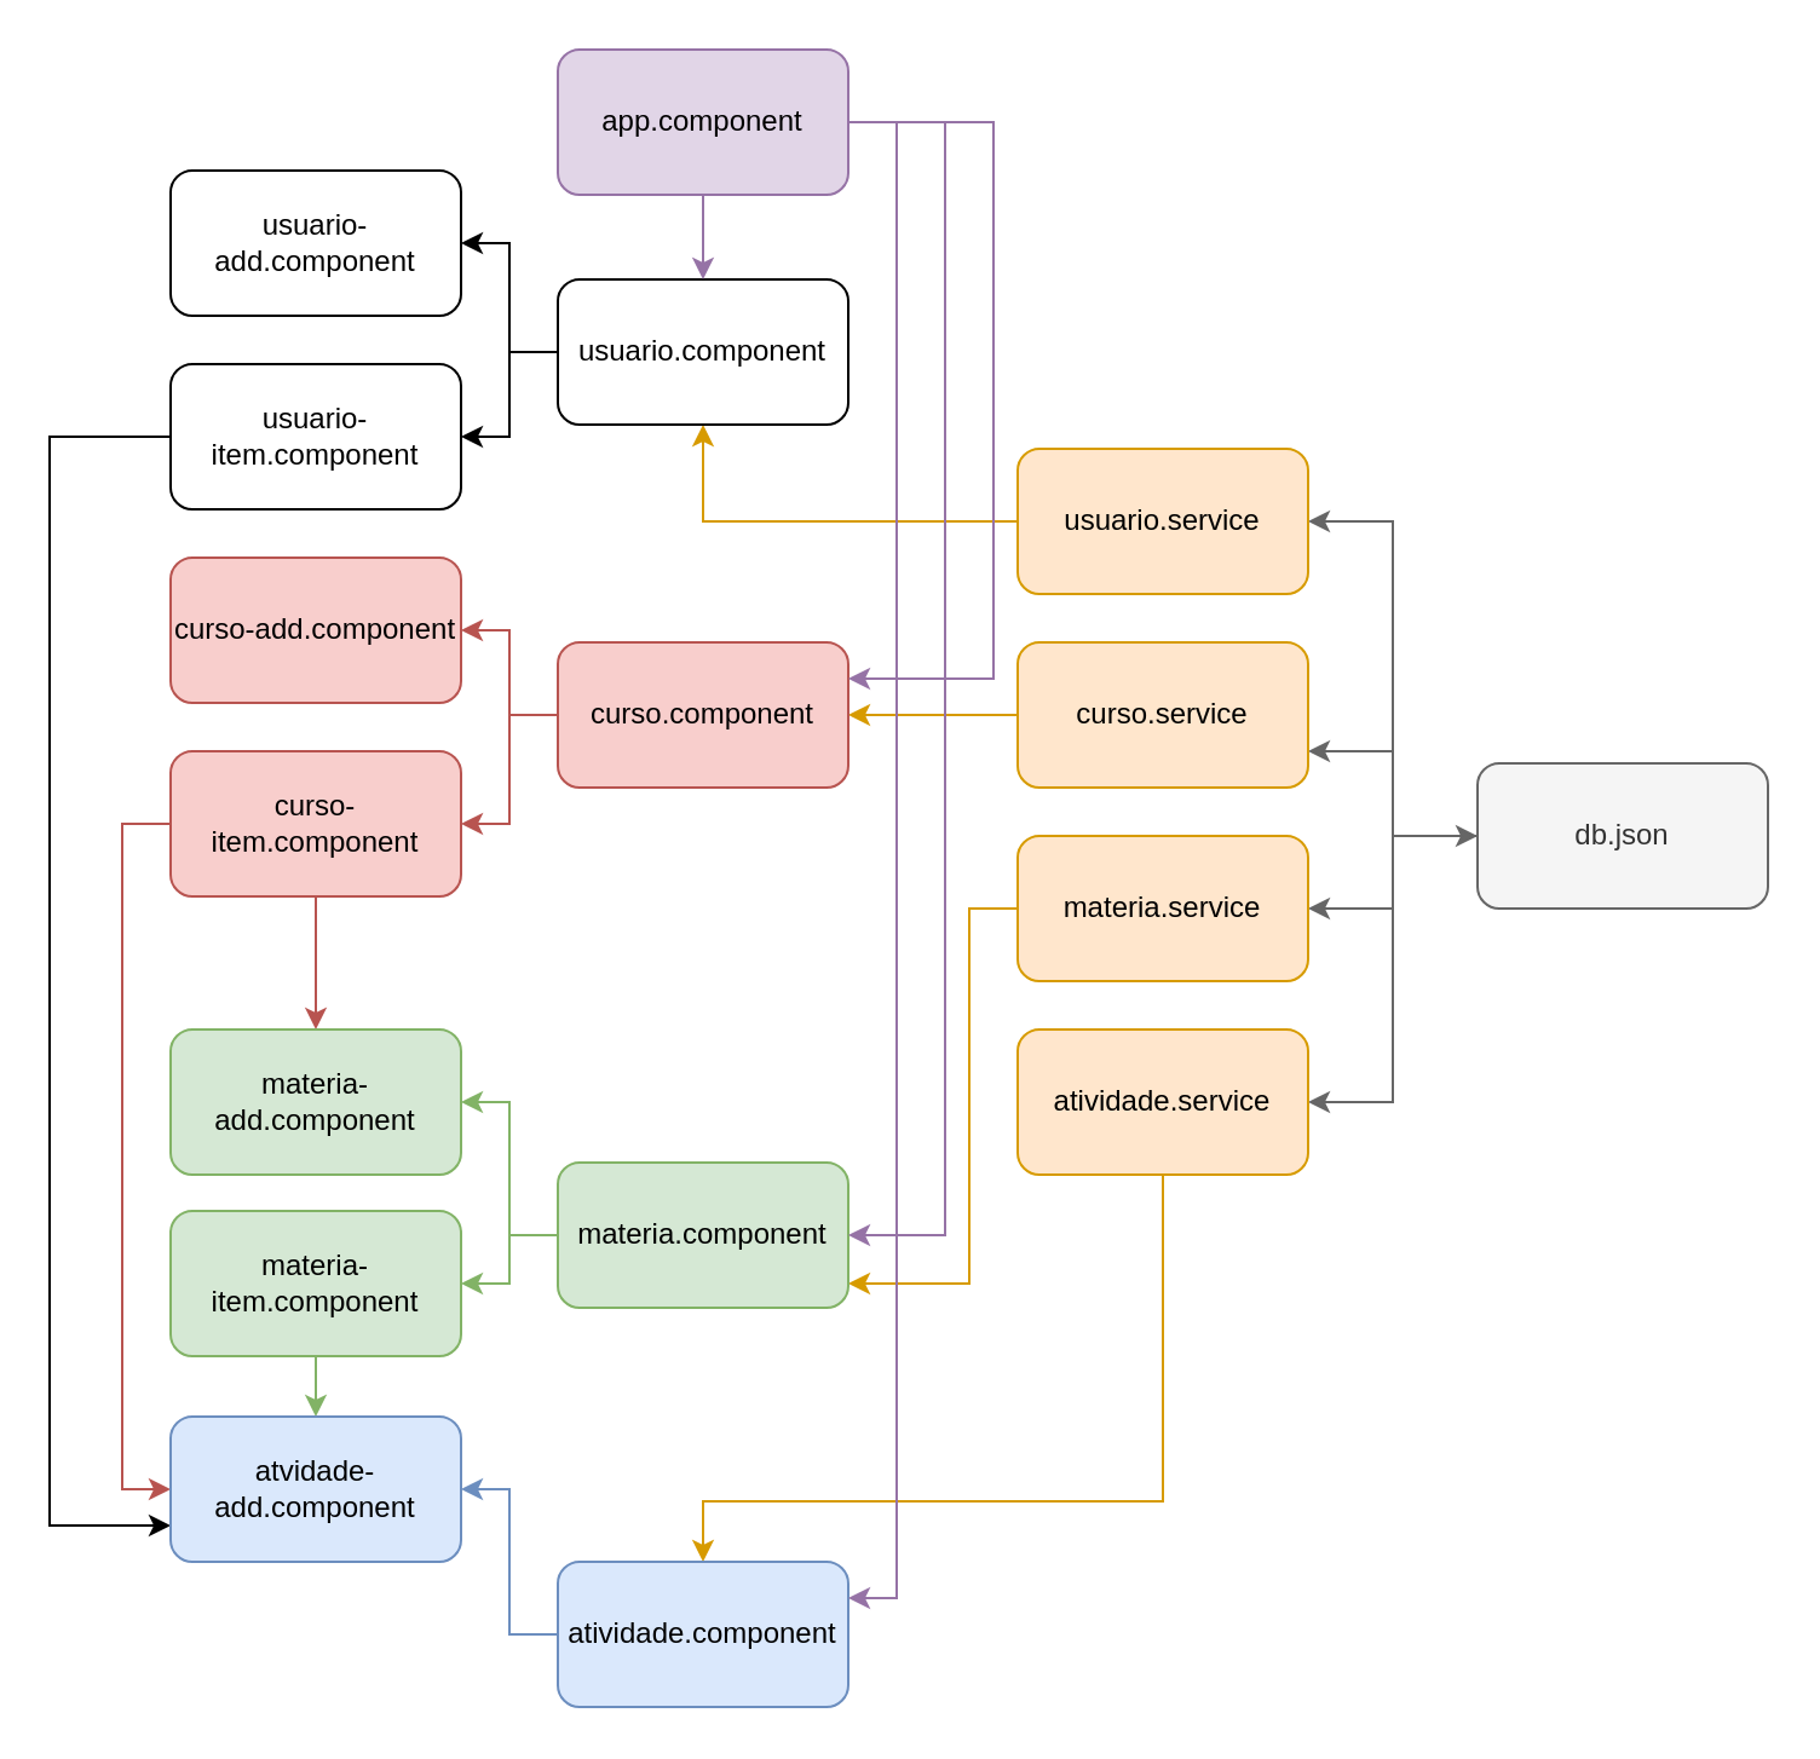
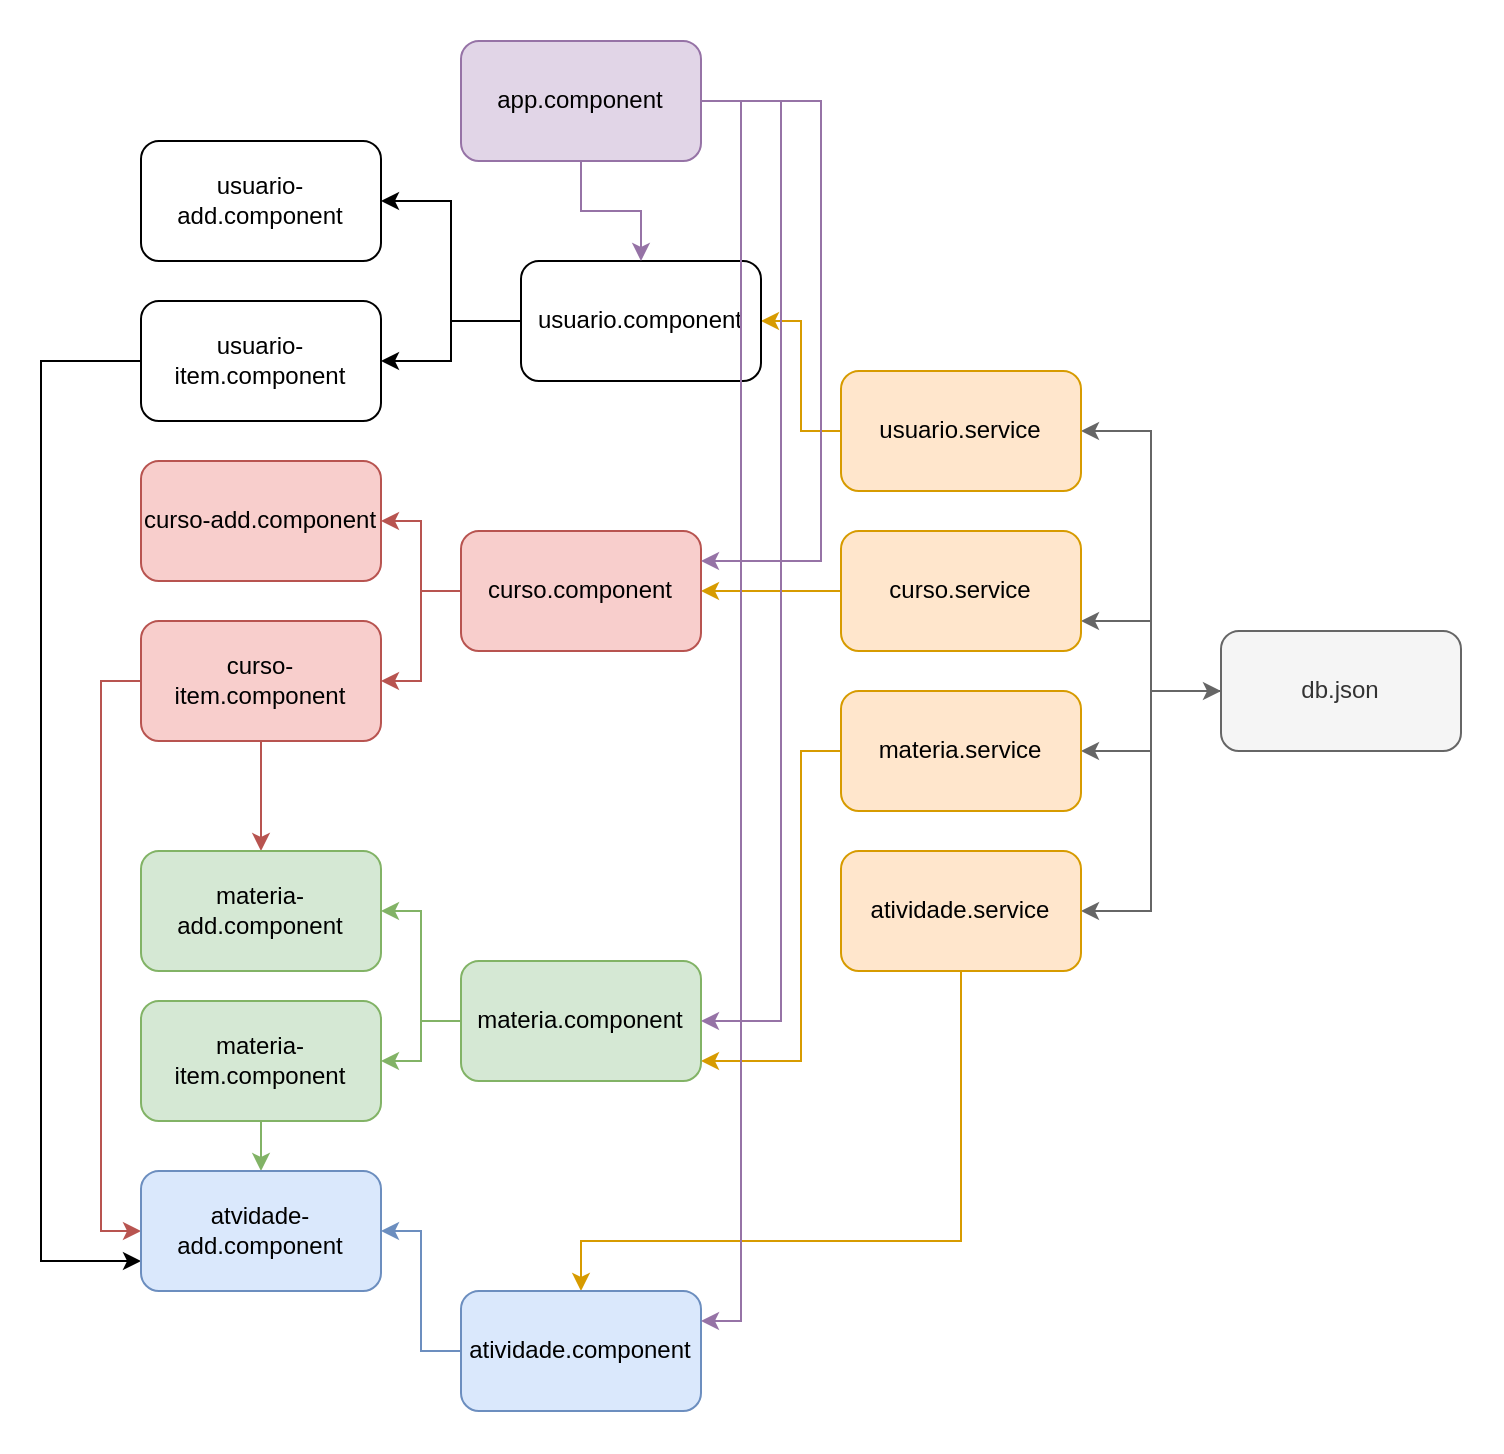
  <mxCell id="0" />
  <mxCell id="1" parent="0" />
  <mxCell id="2" value="" style="edgeStyle=orthogonalEdgeStyle;rounded=0;orthogonalLoop=1;jettySize=auto;html=1;entryX=1;entryY=0.75;entryDx=0;entryDy=0;fillColor=#f5f5f5;strokeColor=#666666;" edge="1" parent="1" source="6" target="10"><mxGeometry relative="1" as="geometry"><Array as="points"><mxPoint x="575" y="345" /><mxPoint x="575" y="310" /></Array></mxGeometry></mxCell>
  <mxCell id="3" style="edgeStyle=orthogonalEdgeStyle;rounded=0;orthogonalLoop=1;jettySize=auto;html=1;fillColor=#f5f5f5;strokeColor=#666666;" edge="1" parent="1" source="6" target="14"><mxGeometry relative="1" as="geometry" /></mxCell>
  <mxCell id="4" style="edgeStyle=orthogonalEdgeStyle;rounded=0;orthogonalLoop=1;jettySize=auto;html=1;entryX=1;entryY=0.5;entryDx=0;entryDy=0;fillColor=#f5f5f5;strokeColor=#666666;" edge="1" parent="1" source="6" target="8"><mxGeometry relative="1" as="geometry" /></mxCell>
  <mxCell id="5" style="edgeStyle=orthogonalEdgeStyle;rounded=0;orthogonalLoop=1;jettySize=auto;html=1;entryX=1;entryY=0.5;entryDx=0;entryDy=0;startArrow=classic;startFill=1;fillColor=#f5f5f5;strokeColor=#666666;" edge="1" parent="1" source="6" target="12"><mxGeometry relative="1" as="geometry" /></mxCell>
  <mxCell id="6" value="db.json" style="rounded=1;whiteSpace=wrap;html=1;fillColor=#f5f5f5;fontColor=#333333;strokeColor=#666666;" vertex="1" parent="1"><mxGeometry x="610" y="315" width="120" height="60" as="geometry" /></mxCell>
  <mxCell id="7" value="" style="edgeStyle=orthogonalEdgeStyle;rounded=0;orthogonalLoop=1;jettySize=auto;html=1;fillColor=#ffe6cc;strokeColor=#d79b00;" edge="1" parent="1" source="8" target="17"><mxGeometry relative="1" as="geometry" /></mxCell>
  <mxCell id="8" value="usuario.service" style="rounded=1;whiteSpace=wrap;html=1;fillColor=#ffe6cc;strokeColor=#d79b00;" vertex="1" parent="1"><mxGeometry x="420" y="185" width="120" height="60" as="geometry" /></mxCell>
  <mxCell id="9" value="" style="edgeStyle=orthogonalEdgeStyle;rounded=0;orthogonalLoop=1;jettySize=auto;html=1;fillColor=#ffe6cc;strokeColor=#d79b00;" edge="1" parent="1" source="10" target="20"><mxGeometry relative="1" as="geometry" /></mxCell>
  <mxCell id="10" value="curso.service" style="rounded=1;whiteSpace=wrap;html=1;fillColor=#ffe6cc;strokeColor=#d79b00;" vertex="1" parent="1"><mxGeometry x="420" y="265" width="120" height="60" as="geometry" /></mxCell>
  <mxCell id="11" value="" style="edgeStyle=orthogonalEdgeStyle;rounded=0;orthogonalLoop=1;jettySize=auto;html=1;fillColor=#ffe6cc;strokeColor=#d79b00;" edge="1" parent="1" source="12" target="25"><mxGeometry relative="1" as="geometry"><Array as="points"><mxPoint x="480" y="620" /></Array></mxGeometry></mxCell>
  <mxCell id="12" value="atividade.service" style="rounded=1;whiteSpace=wrap;html=1;fillColor=#ffe6cc;strokeColor=#d79b00;" vertex="1" parent="1"><mxGeometry x="420" y="425" width="120" height="60" as="geometry" /></mxCell>
  <mxCell id="13" value="" style="edgeStyle=orthogonalEdgeStyle;rounded=0;orthogonalLoop=1;jettySize=auto;html=1;fillColor=#ffe6cc;strokeColor=#d79b00;" edge="1" parent="1" source="14" target="23"><mxGeometry relative="1" as="geometry"><Array as="points"><mxPoint x="400" y="375" /><mxPoint x="400" y="530" /></Array></mxGeometry></mxCell>
  <mxCell id="14" value="materia.service" style="rounded=1;whiteSpace=wrap;html=1;fillColor=#ffe6cc;strokeColor=#d79b00;" vertex="1" parent="1"><mxGeometry x="420" y="345" width="120" height="60" as="geometry" /></mxCell>
  <mxCell id="15" style="edgeStyle=orthogonalEdgeStyle;rounded=0;orthogonalLoop=1;jettySize=auto;html=1;entryX=1;entryY=0.5;entryDx=0;entryDy=0;" edge="1" parent="1" source="17" target="31"><mxGeometry relative="1" as="geometry" /></mxCell>
  <mxCell id="16" style="edgeStyle=orthogonalEdgeStyle;rounded=0;orthogonalLoop=1;jettySize=auto;html=1;entryX=1;entryY=0.5;entryDx=0;entryDy=0;" edge="1" parent="1" source="17" target="33"><mxGeometry relative="1" as="geometry" /></mxCell>
- <mxCell id="17" value="usuario.component" style="rounded=1;whiteSpace=wrap;html=1;" vertex="1" parent="1"><mxGeometry x="230" y="115" width="120" height="60" as="geometry" /></mxCell>
+ <mxCell id="17" value="usuario.component" style="rounded=1;whiteSpace=wrap;html=1;" vertex="1" parent="1"><mxGeometry x="260" y="130" width="120" height="60" as="geometry" /></mxCell>
  <mxCell id="18" style="edgeStyle=orthogonalEdgeStyle;rounded=0;orthogonalLoop=1;jettySize=auto;html=1;entryX=1;entryY=0.5;entryDx=0;entryDy=0;fillColor=#f8cecc;strokeColor=#b85450;" edge="1" parent="1" source="20" target="34"><mxGeometry relative="1" as="geometry" /></mxCell>
  <mxCell id="19" style="edgeStyle=orthogonalEdgeStyle;rounded=0;orthogonalLoop=1;jettySize=auto;html=1;entryX=1;entryY=0.5;entryDx=0;entryDy=0;fillColor=#f8cecc;strokeColor=#b85450;" edge="1" parent="1" source="20" target="37"><mxGeometry relative="1" as="geometry" /></mxCell>
  <mxCell id="20" value="curso.component" style="rounded=1;whiteSpace=wrap;html=1;fillColor=#f8cecc;strokeColor=#b85450;" vertex="1" parent="1"><mxGeometry x="230" y="265" width="120" height="60" as="geometry" /></mxCell>
  <mxCell id="21" style="edgeStyle=orthogonalEdgeStyle;rounded=0;orthogonalLoop=1;jettySize=auto;html=1;entryX=1;entryY=0.5;entryDx=0;entryDy=0;fillColor=#d5e8d4;strokeColor=#82b366;" edge="1" parent="1" source="23" target="40"><mxGeometry relative="1" as="geometry" /></mxCell>
  <mxCell id="22" style="edgeStyle=orthogonalEdgeStyle;rounded=0;orthogonalLoop=1;jettySize=auto;html=1;entryX=1;entryY=0.5;entryDx=0;entryDy=0;fillColor=#d5e8d4;strokeColor=#82b366;" edge="1" parent="1" source="23" target="38"><mxGeometry relative="1" as="geometry" /></mxCell>
  <mxCell id="23" value="materia.component" style="rounded=1;whiteSpace=wrap;html=1;fillColor=#d5e8d4;strokeColor=#82b366;" vertex="1" parent="1"><mxGeometry x="230" y="480" width="120" height="60" as="geometry" /></mxCell>
  <mxCell id="24" style="edgeStyle=orthogonalEdgeStyle;rounded=0;orthogonalLoop=1;jettySize=auto;html=1;entryX=1;entryY=0.5;entryDx=0;entryDy=0;fillColor=#dae8fc;strokeColor=#6c8ebf;" edge="1" parent="1" source="25" target="41"><mxGeometry relative="1" as="geometry" /></mxCell>
  <mxCell id="25" value="atividade.component" style="rounded=1;whiteSpace=wrap;html=1;fillColor=#dae8fc;strokeColor=#6c8ebf;" vertex="1" parent="1"><mxGeometry x="230" y="645" width="120" height="60" as="geometry" /></mxCell>
  <mxCell id="26" style="edgeStyle=orthogonalEdgeStyle;rounded=0;orthogonalLoop=1;jettySize=auto;html=1;fillColor=#e1d5e7;strokeColor=#9673a6;" edge="1" parent="1" source="30" target="17"><mxGeometry relative="1" as="geometry" /></mxCell>
  <mxCell id="27" style="edgeStyle=orthogonalEdgeStyle;rounded=0;orthogonalLoop=1;jettySize=auto;html=1;entryX=1;entryY=0.25;entryDx=0;entryDy=0;fillColor=#e1d5e7;strokeColor=#9673a6;" edge="1" parent="1" source="30" target="20"><mxGeometry relative="1" as="geometry"><Array as="points"><mxPoint x="410" y="50" /><mxPoint x="410" y="280" /></Array></mxGeometry></mxCell>
  <mxCell id="28" style="edgeStyle=orthogonalEdgeStyle;rounded=0;orthogonalLoop=1;jettySize=auto;html=1;fillColor=#e1d5e7;strokeColor=#9673a6;" edge="1" parent="1" source="30"><mxGeometry relative="1" as="geometry"><mxPoint x="350" y="510" as="targetPoint" /><Array as="points"><mxPoint x="390" y="50" /><mxPoint x="390" y="510" /><mxPoint x="350" y="510" /></Array></mxGeometry></mxCell>
  <mxCell id="29" style="edgeStyle=orthogonalEdgeStyle;rounded=0;orthogonalLoop=1;jettySize=auto;html=1;entryX=1;entryY=0.25;entryDx=0;entryDy=0;fillColor=#e1d5e7;strokeColor=#9673a6;" edge="1" parent="1" source="30" target="25"><mxGeometry relative="1" as="geometry"><Array as="points"><mxPoint x="370" y="50" /><mxPoint x="370" y="660" /></Array></mxGeometry></mxCell>
  <mxCell id="30" value="app.component" style="rounded=1;whiteSpace=wrap;html=1;fillColor=#e1d5e7;strokeColor=#9673a6;" vertex="1" parent="1"><mxGeometry x="230" y="20" width="120" height="60" as="geometry" /></mxCell>
  <mxCell id="31" value="usuario-add.component" style="rounded=1;whiteSpace=wrap;html=1;" vertex="1" parent="1"><mxGeometry x="70" y="70" width="120" height="60" as="geometry" /></mxCell>
  <mxCell id="32" style="edgeStyle=orthogonalEdgeStyle;rounded=0;orthogonalLoop=1;jettySize=auto;html=1;entryX=0;entryY=0.75;entryDx=0;entryDy=0;" edge="1" parent="1" source="33" target="41"><mxGeometry relative="1" as="geometry"><Array as="points"><mxPoint x="20" y="180" /><mxPoint x="20" y="630" /></Array></mxGeometry></mxCell>
  <mxCell id="33" value="usuario-item.component" style="rounded=1;whiteSpace=wrap;html=1;" vertex="1" parent="1"><mxGeometry x="70" y="150" width="120" height="60" as="geometry" /></mxCell>
  <mxCell id="34" value="curso-add.component" style="rounded=1;whiteSpace=wrap;html=1;fillColor=#f8cecc;strokeColor=#b85450;" vertex="1" parent="1"><mxGeometry x="70" y="230" width="120" height="60" as="geometry" /></mxCell>
  <mxCell id="35" style="edgeStyle=orthogonalEdgeStyle;rounded=0;orthogonalLoop=1;jettySize=auto;html=1;entryX=0.5;entryY=0;entryDx=0;entryDy=0;fillColor=#f8cecc;strokeColor=#b85450;" edge="1" parent="1" source="37" target="38"><mxGeometry relative="1" as="geometry" /></mxCell>
  <mxCell id="36" style="edgeStyle=orthogonalEdgeStyle;rounded=0;orthogonalLoop=1;jettySize=auto;html=1;entryX=0;entryY=0.5;entryDx=0;entryDy=0;fillColor=#f8cecc;strokeColor=#b85450;" edge="1" parent="1" source="37" target="41"><mxGeometry relative="1" as="geometry"><Array as="points"><mxPoint x="50" y="340" /><mxPoint x="50" y="615" /></Array></mxGeometry></mxCell>
  <mxCell id="37" value="curso-item.component" style="rounded=1;whiteSpace=wrap;html=1;fillColor=#f8cecc;strokeColor=#b85450;" vertex="1" parent="1"><mxGeometry x="70" y="310" width="120" height="60" as="geometry" /></mxCell>
  <mxCell id="38" value="materia-add.component" style="rounded=1;whiteSpace=wrap;html=1;fillColor=#d5e8d4;strokeColor=#82b366;" vertex="1" parent="1"><mxGeometry x="70" y="425" width="120" height="60" as="geometry" /></mxCell>
  <mxCell id="39" style="edgeStyle=orthogonalEdgeStyle;rounded=0;orthogonalLoop=1;jettySize=auto;html=1;entryX=0.5;entryY=0;entryDx=0;entryDy=0;fillColor=#d5e8d4;strokeColor=#82b366;" edge="1" parent="1" source="40" target="41"><mxGeometry relative="1" as="geometry" /></mxCell>
  <mxCell id="40" value="materia-item.component" style="rounded=1;whiteSpace=wrap;html=1;fillColor=#d5e8d4;strokeColor=#82b366;" vertex="1" parent="1"><mxGeometry x="70" y="500" width="120" height="60" as="geometry" /></mxCell>
  <mxCell id="41" value="atvidade-add.component" style="rounded=1;whiteSpace=wrap;html=1;fillColor=#dae8fc;strokeColor=#6c8ebf;" vertex="1" parent="1"><mxGeometry x="70" y="585" width="120" height="60" as="geometry" /></mxCell>
